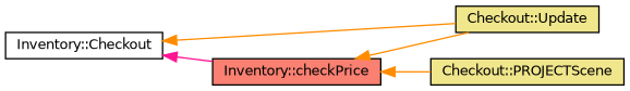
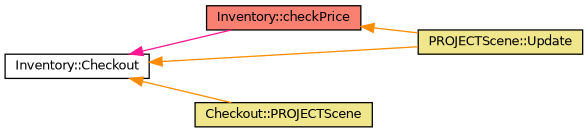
  digraph {
    rankdir=LR
    node [color=black fillcolor=khaki fontname=Helvetica fontsize=10 shape=record style=filled]
    edge [color=darkorange dir=back fontname=Helvetica fontsize=10 labelfontname=Helvetica labelfontsize=10 style=solid]
    n1 [fillcolor=salmon fontcolor=black height=0.2 label="Inventory::checkPrice" width=0.4]
-   n2 [height=0.2 label="Checkout::Update" width=0.4]
+   n2 [height=0.2 label="PROJECTScene::Update" width=0.4]
    n3 [height=0.2 label="Checkout::PROJECTScene" width=0.4]
    n4 [fillcolor=white height=0.2 label="Inventory::Checkout" width=0.4]
    n1 -> n2
-   n1 -> n3
+   n4 -> n3
    n4 -> n1 [color=deeppink]
    n4 -> n2
  }
